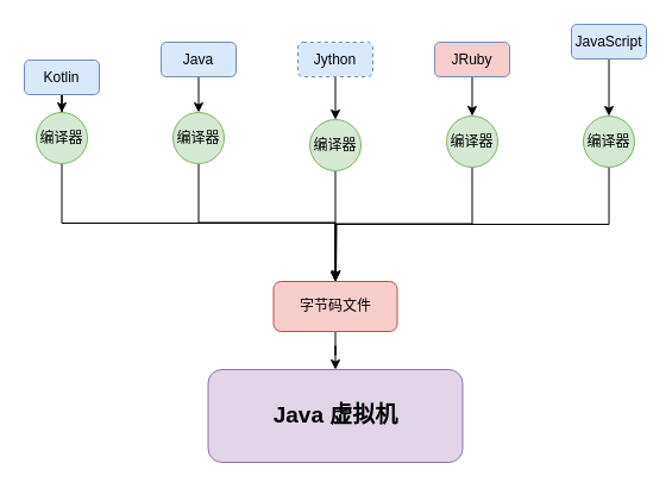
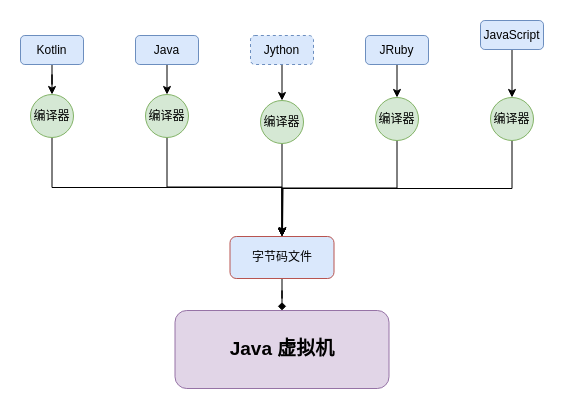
  <mxCell id="0" />
  <mxCell id="1" parent="0" />
  <mxCell id="2" style="edgeStyle=orthogonalEdgeStyle;rounded=0;orthogonalLoop=1;jettySize=auto;html=1;exitX=0.5;exitY=1;exitDx=0;exitDy=0;" edge="1" parent="1" source="3" target="13"><mxGeometry relative="1" as="geometry" /></mxCell>
- <mxCell id="3" value="Kotlin" style="rounded=1;whiteSpace=wrap;html=1;fillColor=#dae8fc;strokeColor=#6c8ebf;" vertex="1" parent="1"><mxGeometry x="20" y="50" width="63" height="29" as="geometry" /></mxCell>
+ <mxCell id="3" value="Kotlin" style="rounded=1;whiteSpace=wrap;html=1;fillColor=#dae8fc;strokeColor=#6c8ebf;" vertex="1" parent="1"><mxGeometry x="20" y="35" width="63" height="29" as="geometry" /></mxCell>
  <mxCell id="4" style="edgeStyle=orthogonalEdgeStyle;rounded=0;orthogonalLoop=1;jettySize=auto;html=1;exitX=0.5;exitY=1;exitDx=0;exitDy=0;entryX=0.5;entryY=0;entryDx=0;entryDy=0;" edge="1" parent="1" source="5" target="15"><mxGeometry relative="1" as="geometry" /></mxCell>
  <mxCell id="5" value="Java" style="rounded=1;whiteSpace=wrap;html=1;fillColor=#dae8fc;strokeColor=#6c8ebf;" vertex="1" parent="1"><mxGeometry x="135" y="35" width="63" height="29" as="geometry" /></mxCell>
  <mxCell id="6" style="edgeStyle=orthogonalEdgeStyle;rounded=0;orthogonalLoop=1;jettySize=auto;html=1;exitX=0.5;exitY=1;exitDx=0;exitDy=0;entryX=0.5;entryY=0;entryDx=0;entryDy=0;" edge="1" parent="1" source="7" target="17"><mxGeometry relative="1" as="geometry" /></mxCell>
  <mxCell id="7" value="Jython" style="rounded=1;whiteSpace=wrap;html=1;fillColor=#dae8fc;strokeColor=#6c8ebf;dashed=1;" vertex="1" parent="1"><mxGeometry x="250" y="35" width="63" height="29" as="geometry" /></mxCell>
  <mxCell id="8" style="edgeStyle=orthogonalEdgeStyle;rounded=0;orthogonalLoop=1;jettySize=auto;html=1;exitX=0.5;exitY=1;exitDx=0;exitDy=0;entryX=0.5;entryY=0;entryDx=0;entryDy=0;" edge="1" parent="1" source="9" target="19"><mxGeometry relative="1" as="geometry" /></mxCell>
- <mxCell id="9" value="JRuby" style="rounded=1;whiteSpace=wrap;html=1;fillColor=#f8cecc;strokeColor=#6c8ebf;" vertex="1" parent="1"><mxGeometry x="365" y="35" width="63" height="29" as="geometry" /></mxCell>
+ <mxCell id="9" value="JRuby" style="rounded=1;whiteSpace=wrap;html=1;fillColor=#dae8fc;strokeColor=#6c8ebf;" vertex="1" parent="1"><mxGeometry x="365" y="35" width="63" height="29" as="geometry" /></mxCell>
  <mxCell id="10" style="edgeStyle=orthogonalEdgeStyle;rounded=0;orthogonalLoop=1;jettySize=auto;html=1;exitX=0.5;exitY=1;exitDx=0;exitDy=0;" edge="1" parent="1" source="11" target="21"><mxGeometry relative="1" as="geometry" /></mxCell>
  <mxCell id="11" value="JavaScript" style="rounded=1;whiteSpace=wrap;html=1;fillColor=#dae8fc;strokeColor=#6c8ebf;" vertex="1" parent="1"><mxGeometry x="480" y="20" width="63" height="29" as="geometry" /></mxCell>
  <mxCell id="12" style="edgeStyle=orthogonalEdgeStyle;rounded=0;orthogonalLoop=1;jettySize=auto;html=1;entryX=0.5;entryY=0;entryDx=0;entryDy=0;" edge="1" parent="1" source="13" target="23"><mxGeometry relative="1" as="geometry"><Array as="points"><mxPoint x="52" y="187" /><mxPoint x="282" y="187" /></Array></mxGeometry></mxCell>
  <mxCell id="13" value="编译器" style="ellipse;whiteSpace=wrap;html=1;aspect=fixed;fillColor=#d5e8d4;strokeColor=#82b366;" vertex="1" parent="1"><mxGeometry x="30" y="94" width="43" height="43" as="geometry" /></mxCell>
  <mxCell id="14" style="edgeStyle=orthogonalEdgeStyle;rounded=0;orthogonalLoop=1;jettySize=auto;html=1;exitX=0.5;exitY=1;exitDx=0;exitDy=0;entryX=0.5;entryY=0;entryDx=0;entryDy=0;" edge="1" parent="1" source="15" target="23"><mxGeometry relative="1" as="geometry" /></mxCell>
  <mxCell id="15" value="编译器" style="ellipse;whiteSpace=wrap;html=1;aspect=fixed;fillColor=#d5e8d4;strokeColor=#82b366;" vertex="1" parent="1"><mxGeometry x="145" y="94" width="43" height="43" as="geometry" /></mxCell>
  <mxCell id="16" style="edgeStyle=orthogonalEdgeStyle;rounded=0;orthogonalLoop=1;jettySize=auto;html=1;exitX=0.5;exitY=1;exitDx=0;exitDy=0;entryX=0.5;entryY=0;entryDx=0;entryDy=0;" edge="1" parent="1" source="17" target="23"><mxGeometry relative="1" as="geometry" /></mxCell>
  <mxCell id="17" value="编译器" style="ellipse;whiteSpace=wrap;html=1;aspect=fixed;fillColor=#d5e8d4;strokeColor=#82b366;" vertex="1" parent="1"><mxGeometry x="260" y="100" width="43" height="43" as="geometry" /></mxCell>
  <mxCell id="18" style="edgeStyle=orthogonalEdgeStyle;rounded=0;orthogonalLoop=1;jettySize=auto;html=1;exitX=0.5;exitY=1;exitDx=0;exitDy=0;" edge="1" parent="1" source="19"><mxGeometry relative="1" as="geometry"><mxPoint x="282" y="235" as="targetPoint" /></mxGeometry></mxCell>
  <mxCell id="19" value="编译器" style="ellipse;whiteSpace=wrap;html=1;aspect=fixed;fillColor=#d5e8d4;strokeColor=#82b366;" vertex="1" parent="1"><mxGeometry x="375" y="97" width="43" height="43" as="geometry" /></mxCell>
  <mxCell id="20" style="edgeStyle=orthogonalEdgeStyle;rounded=0;orthogonalLoop=1;jettySize=auto;html=1;exitX=0.5;exitY=1;exitDx=0;exitDy=0;entryX=0.5;entryY=0;entryDx=0;entryDy=0;" edge="1" parent="1" source="21" target="23"><mxGeometry relative="1" as="geometry" /></mxCell>
  <mxCell id="21" value="编译器" style="ellipse;whiteSpace=wrap;html=1;aspect=fixed;fillColor=#d5e8d4;strokeColor=#82b366;" vertex="1" parent="1"><mxGeometry x="490" y="97" width="43" height="43" as="geometry" /></mxCell>
- <mxCell id="22" style="edgeStyle=orthogonalEdgeStyle;rounded=0;orthogonalLoop=1;jettySize=auto;html=1;exitX=0.5;exitY=1;exitDx=0;exitDy=0;" edge="1" parent="1" source="23" target="24"><mxGeometry relative="1" as="geometry" /></mxCell>
- <mxCell id="23" value="字节码文件" style="rounded=1;whiteSpace=wrap;html=1;fillColor=#f8cecc;strokeColor=#b85450;" vertex="1" parent="1"><mxGeometry x="229.5" y="236" width="104" height="42" as="geometry" /></mxCell>
+ <mxCell id="22" style="edgeStyle=orthogonalEdgeStyle;rounded=0;orthogonalLoop=1;jettySize=auto;html=1;exitX=0.5;exitY=1;exitDx=0;exitDy=0;endArrow=diamond;" edge="1" parent="1" source="23" target="24"><mxGeometry relative="1" as="geometry" /></mxCell>
+ <mxCell id="23" value="字节码文件" style="rounded=1;whiteSpace=wrap;html=1;fillColor=#dae8fc;strokeColor=#b85450;" vertex="1" parent="1"><mxGeometry x="229.5" y="236" width="104" height="42" as="geometry" /></mxCell>
  <mxCell id="24" value="&lt;font style=&quot;font-size: 19px&quot;&gt;&lt;b&gt;Java 虚拟机&lt;/b&gt;&lt;/font&gt;" style="rounded=1;whiteSpace=wrap;html=1;fillColor=#e1d5e7;strokeColor=#9673a6;" vertex="1" parent="1"><mxGeometry x="174.5" y="310" width="214" height="78" as="geometry" /></mxCell>
